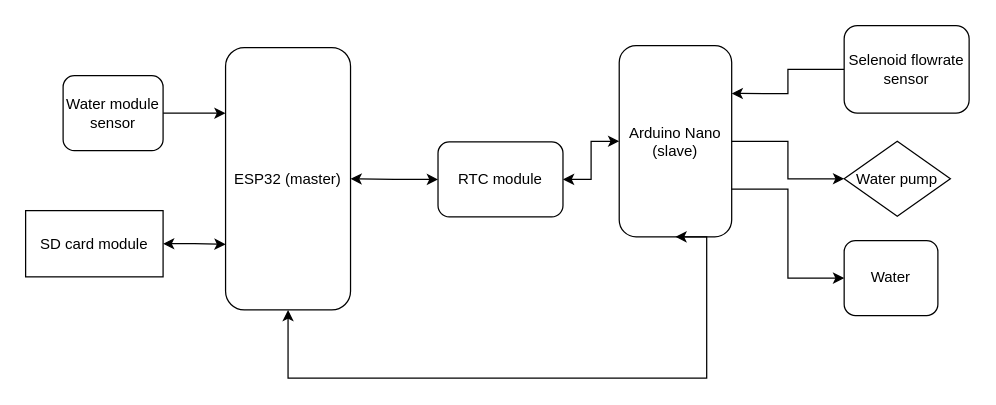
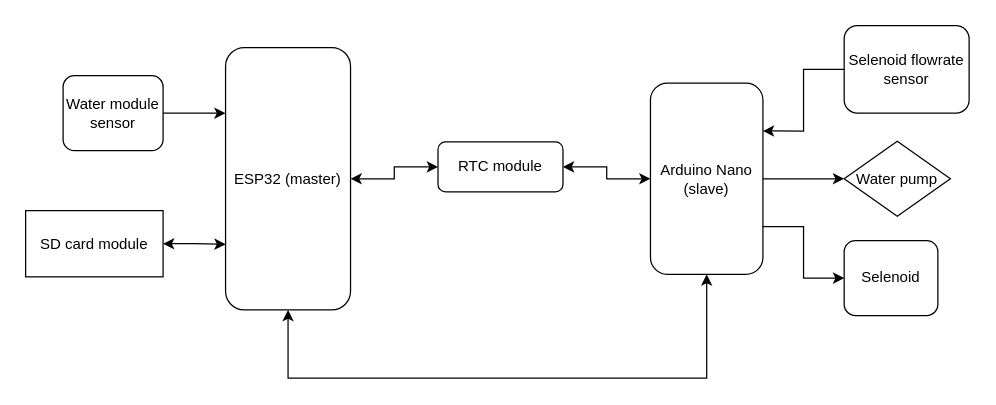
  <mxCell id="0" />
  <mxCell id="1" parent="0" />
  <mxCell id="2" value="" style="group" parent="1" vertex="1" connectable="0"><mxGeometry x="20" y="20" width="755" height="282" as="geometry" /></mxCell>
  <mxCell id="3" value="ESP32 (master)" style="rounded=1;whiteSpace=wrap;html=1;" parent="2" vertex="1"><mxGeometry x="160" y="17.5" width="100" height="210" as="geometry" /></mxCell>
  <mxCell id="4" style="edgeStyle=orthogonalEdgeStyle;rounded=0;orthogonalLoop=1;jettySize=auto;html=1;exitX=0;exitY=0.5;exitDx=0;exitDy=0;entryX=1;entryY=0.5;entryDx=0;entryDy=0;startArrow=classic;startFill=1;" parent="2" source="5" target="3" edge="1"><mxGeometry relative="1" as="geometry" /></mxCell>
- <mxCell id="5" value="RTC module" style="rounded=1;whiteSpace=wrap;html=1;" parent="2" vertex="1"><mxGeometry x="330" y="93" width="100" height="60" as="geometry" /></mxCell>
- <mxCell id="6" value="Arduino Nano (slave)" style="rounded=1;whiteSpace=wrap;html=1;" parent="2" vertex="1"><mxGeometry x="475" y="16" width="90" height="153" as="geometry" /></mxCell>
+ <mxCell id="5" value="RTC module" style="rounded=1;whiteSpace=wrap;html=1;" parent="2" vertex="1"><mxGeometry x="330" y="93" width="100" height="40" as="geometry" /></mxCell>
+ <mxCell id="6" value="Arduino Nano (slave)" style="rounded=1;whiteSpace=wrap;html=1;" parent="2" vertex="1"><mxGeometry x="500" y="46" width="90" height="153" as="geometry" /></mxCell>
  <mxCell id="7" style="edgeStyle=orthogonalEdgeStyle;rounded=0;orthogonalLoop=1;jettySize=auto;html=1;exitX=0.5;exitY=1;exitDx=0;exitDy=0;entryX=0.5;entryY=1;entryDx=0;entryDy=0;startArrow=classic;startFill=1;" parent="2" source="3" target="6" edge="1"><mxGeometry relative="1" as="geometry"><Array as="points"><mxPoint x="210" y="282" /><mxPoint x="545" y="282" /></Array></mxGeometry></mxCell>
  <mxCell id="8" style="edgeStyle=orthogonalEdgeStyle;rounded=0;orthogonalLoop=1;jettySize=auto;html=1;exitX=1;exitY=0.5;exitDx=0;exitDy=0;entryX=0;entryY=0.5;entryDx=0;entryDy=0;startArrow=classic;startFill=1;" parent="2" source="5" target="6" edge="1"><mxGeometry relative="1" as="geometry" /></mxCell>
  <mxCell id="9" style="edgeStyle=orthogonalEdgeStyle;rounded=0;orthogonalLoop=1;jettySize=auto;html=1;exitX=0;exitY=0.5;exitDx=0;exitDy=0;entryX=1;entryY=0.25;entryDx=0;entryDy=0;" parent="2" source="10" target="6" edge="1"><mxGeometry relative="1" as="geometry" /></mxCell>
  <mxCell id="10" value="Selenoid flowrate sensor" style="rounded=1;whiteSpace=wrap;html=1;" parent="2" vertex="1"><mxGeometry x="655" width="100" height="70" as="geometry" /></mxCell>
  <mxCell id="11" value="Water pump" style="rhombus;whiteSpace=wrap;html=1;" parent="2" vertex="1"><mxGeometry x="655" y="92.5" width="85" height="60" as="geometry" /></mxCell>
  <mxCell id="12" style="edgeStyle=orthogonalEdgeStyle;rounded=0;orthogonalLoop=1;jettySize=auto;html=1;exitX=1;exitY=0.5;exitDx=0;exitDy=0;entryX=0;entryY=0.5;entryDx=0;entryDy=0;" parent="2" source="6" target="11" edge="1"><mxGeometry relative="1" as="geometry" /></mxCell>
- <mxCell id="13" value="Water" style="rounded=1;whiteSpace=wrap;html=1;" parent="2" vertex="1"><mxGeometry x="655" y="172" width="75" height="60" as="geometry" /></mxCell>
+ <mxCell id="13" value="Selenoid" style="rounded=1;whiteSpace=wrap;html=1;" parent="2" vertex="1"><mxGeometry x="655" y="172" width="75" height="60" as="geometry" /></mxCell>
  <mxCell id="14" style="edgeStyle=orthogonalEdgeStyle;rounded=0;orthogonalLoop=1;jettySize=auto;html=1;exitX=1;exitY=0.75;exitDx=0;exitDy=0;entryX=0;entryY=0.5;entryDx=0;entryDy=0;" parent="2" source="6" target="13" edge="1"><mxGeometry relative="1" as="geometry" /></mxCell>
  <mxCell id="15" style="edgeStyle=orthogonalEdgeStyle;rounded=0;orthogonalLoop=1;jettySize=auto;html=1;exitX=1;exitY=0.5;exitDx=0;exitDy=0;entryX=0;entryY=0.25;entryDx=0;entryDy=0;" parent="2" source="16" target="3" edge="1"><mxGeometry relative="1" as="geometry" /></mxCell>
  <mxCell id="16" value="Water module sensor" style="rounded=1;whiteSpace=wrap;html=1;" parent="2" vertex="1"><mxGeometry x="30" y="40" width="80" height="60" as="geometry" /></mxCell>
  <mxCell id="17" style="edgeStyle=orthogonalEdgeStyle;rounded=0;orthogonalLoop=1;jettySize=auto;html=1;exitX=1;exitY=0.5;exitDx=0;exitDy=0;entryX=0;entryY=0.75;entryDx=0;entryDy=0;startArrow=classic;startFill=1;" parent="2" source="18" target="3" edge="1"><mxGeometry relative="1" as="geometry" /></mxCell>
  <mxCell id="18" value="SD card module" style="whiteSpace=wrap;html=1;rounded=0;" parent="2" vertex="1"><mxGeometry y="148" width="110" height="53" as="geometry" /></mxCell>
